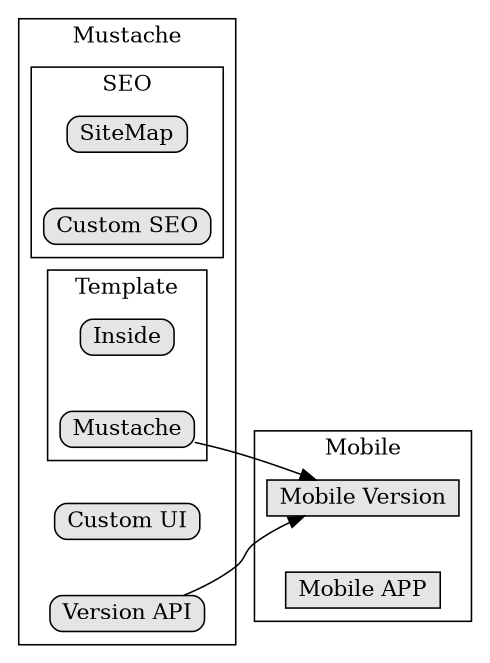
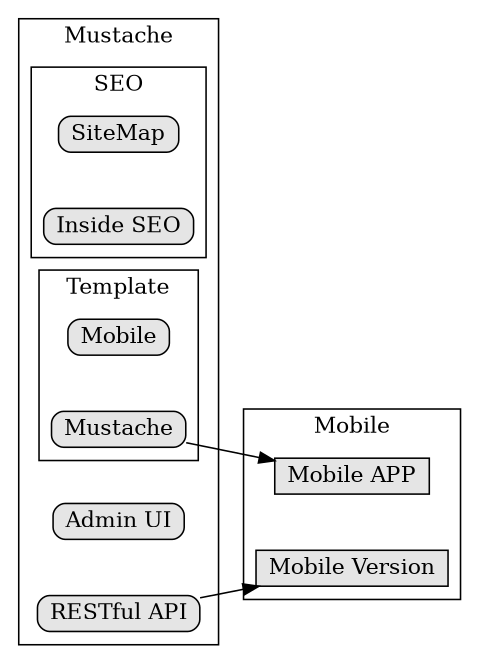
  digraph {
    compound=true
    fixedsize=true
    nodesep=0.5
    rankdir=LR
    node [concentrate=true fillcolor="#E5E5E5" shape=box style="rounded,filled"]
    SiteMap [height=0 width=0]
-   "Custom SEO" [height=0 width=0]
-   Inside [height=0 width=0]
+   "Custom SEO" [height=0 width=0 label="Inside SEO"]
+   Inside [height=0 width=0 label=Mobile]
    Mustache [height=0 width=0]
-   "Admin UI" [height=0 width=0 label="Custom UI"]
-   "RESTful API" [height=0 width=0 label="Version API"]
+   "Admin UI" [height=0 width=0]
+   "RESTful API" [height=0 width=0]
    "Mobile Version" [height=0 style=filled width=0]
    "Mobile APP" [height=0 style=filled width=0]
    subgraph cluster_1 {
      label=Mustache
      "Admin UI"
      "RESTful API"
      subgraph cluster_2 {
        label=SEO
        SiteMap
        "Custom SEO"
      }
      subgraph cluster_3 {
        label=Template
        Inside
        Mustache
      }
    }
    subgraph cluster_4 {
      label=Mobile
      "Mobile Version"
      "Mobile APP"
    }
-   Mustache -> "Mobile Version"
+   Mustache -> "Mobile APP"
    "RESTful API" -> "Mobile Version"
  }
